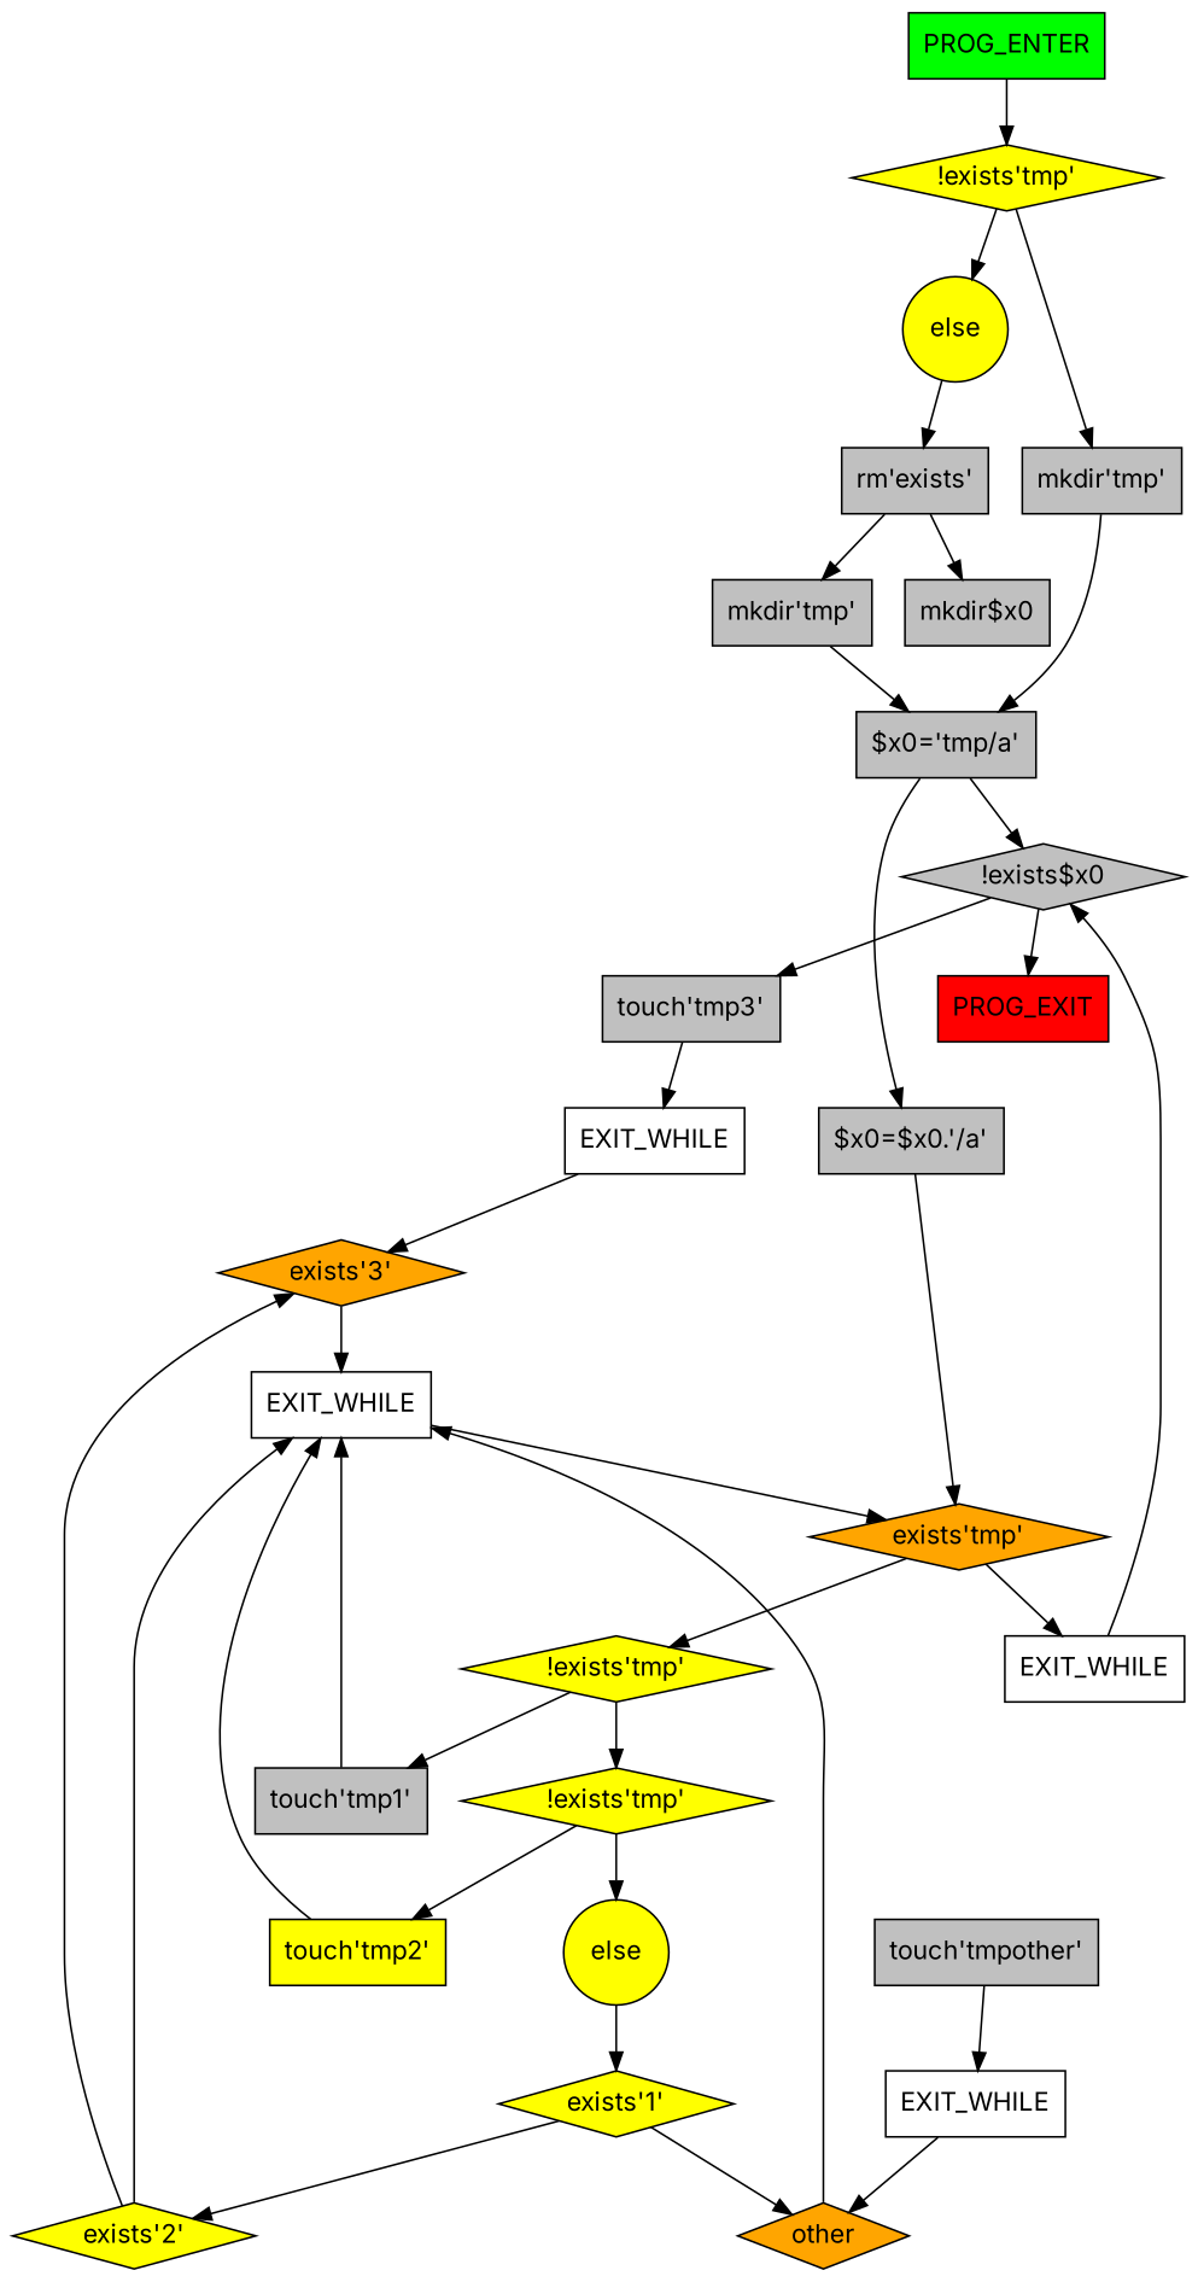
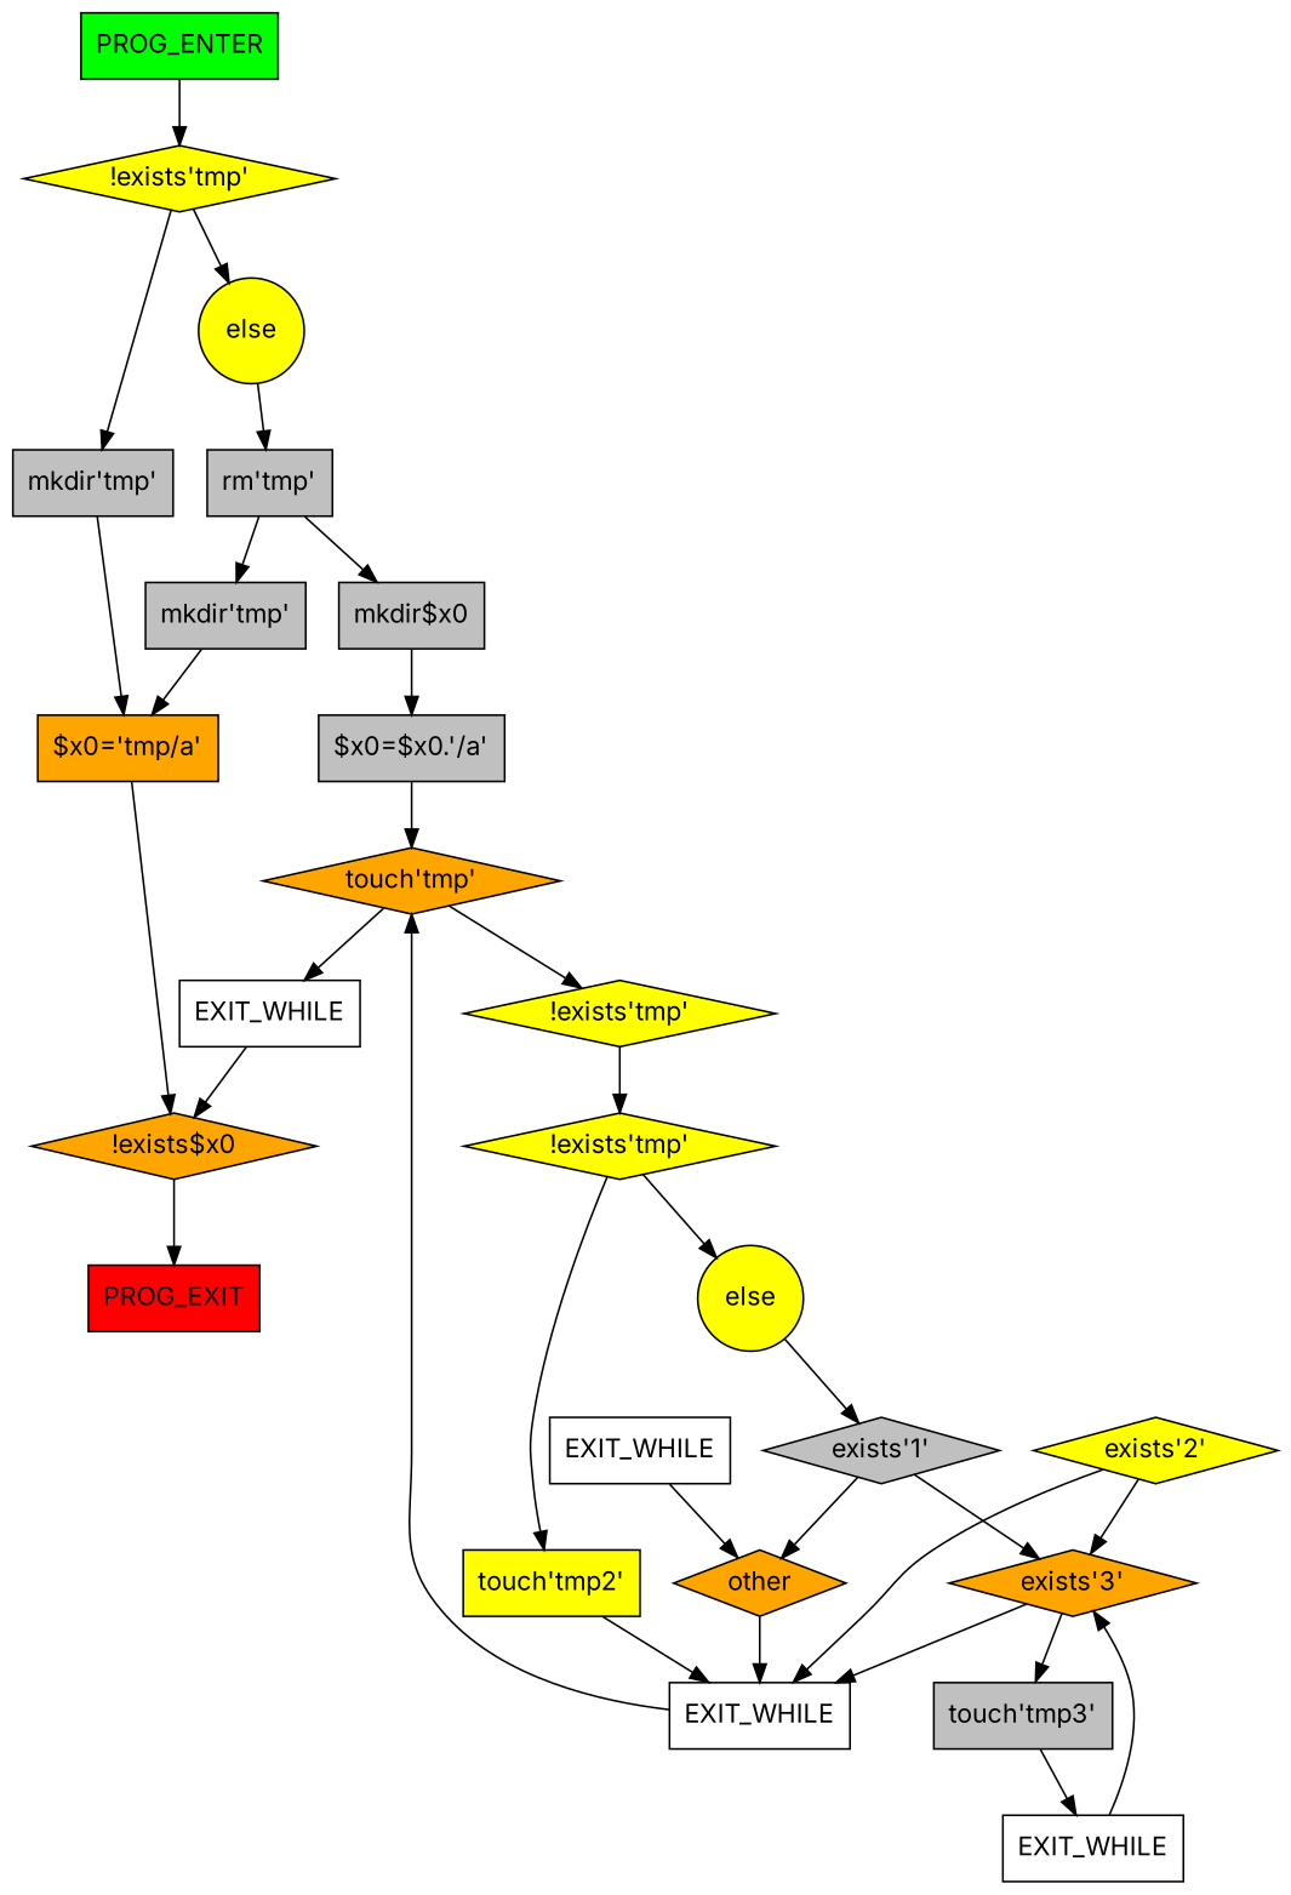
  digraph {
    fontname=Inter
    node [fillcolor=gray fontname=Inter shape=box style=filled]
    edge [fontname=Inter]
    n1 [fillcolor=green label=PROG_ENTER shape=mbox]
    n2 [fillcolor=yellow label="!exists'tmp'" shape=diamond]
    n3 [label="mkdir'tmp'"]
    n4 [fillcolor=yellow label=else shape=circle]
-   n5 [label="$x0='tmp/a'"]
-   n6 [label="rm'exists'"]
-   n7 [label="!exists$x0" shape=diamond]
+   n5 [fillcolor=orange label="$x0='tmp/a'"]
+   n6 [label="rm'tmp'"]
+   n7 [fillcolor=orange label="!exists$x0" shape=diamond]
    n8 [fillcolor=red label=PROG_EXIT shape=mbox]
    n9 [label="mkdir$x0"]
    n10 [label="$x0=$x0.'/a'"]
-   n11 [fillcolor=orange label="exists'tmp'" shape=diamond]
+   n11 [fillcolor=orange label="touch'tmp'" shape=diamond]
    n12 [fillcolor=yellow label="!exists'tmp'" shape=diamond]
    n13 [label=EXIT_WHILE fillcolor="" style=""]
-   n14 [label="touch'tmp1'"]
    n15 [fillcolor=yellow label="!exists'tmp'" shape=diamond]
    n16 [label=EXIT_WHILE fillcolor="" style=""]
    n17 [fillcolor=yellow label="touch'tmp2'"]
    n18 [fillcolor=yellow label=else shape=circle]
-   n19 [fillcolor=yellow label="exists'1'" shape=diamond]
+   n19 [label="exists'1'" shape=diamond]
    n20 [fillcolor=orange label=other shape=diamond]
    n21 [fillcolor=yellow label="exists'2'" shape=diamond]
    n22 [fillcolor=orange label="exists'3'" shape=diamond]
-   n23 [label="touch'tmpother'"]
    n24 [label=EXIT_WHILE fillcolor="" style=""]
    n25 [label="touch'tmp3'"]
    n26 [label=EXIT_WHILE fillcolor="" style=""]
    n27 [label="mkdir'tmp'"]
    n1 -> n2
    n2 -> n3
    n2 -> n4
    n3 -> n5
    n4 -> n6
    n5 -> n7
    n6 -> n9
    n6 -> n27
    n7 -> n8
-   n5 -> n10
+   n9 -> n10
    n10 -> n11
    n11 -> n12
    n11 -> n13
-   n12 -> n14
    n12 -> n15
    n13 -> n7
-   n14 -> n16
    n15 -> n17
    n15 -> n18
    n16 -> n11
    n17 -> n16
    n18 -> n19
    n19 -> n20
-   n19 -> n21
+   n19 -> n22
    n20 -> n16
    n21 -> n16
    n21 -> n22
    n22 -> n16
-   n7 -> n25
-   n23 -> n24
+   n22 -> n25
    n24 -> n20
    n25 -> n26
    n26 -> n22
    n27 -> n5
  }
